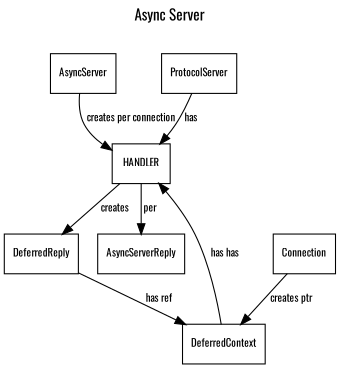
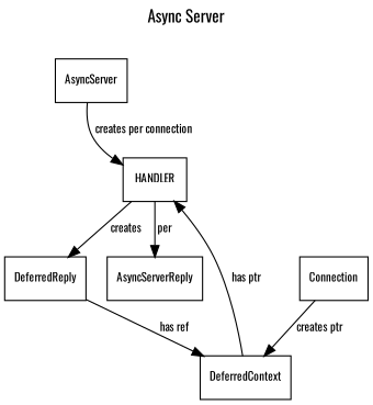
  digraph {
    fontname=Oswald
    label="Async Server"
    labelloc=top
    node [fontname=Oswald fontsize=10 shape=record]
    edge [fontname=Oswald fontsize=10 labelfontname=Helvetica labelfontsize=10]
    AsyncServer
    HANDLER
    Connection
    DeferredContext
-   ProtocolServer
    DeferredReply
    AsyncServerReply
    AsyncServer -> HANDLER [label=" creates per connection"]
    HANDLER -> DeferredReply [label=" creates"]
    HANDLER -> AsyncServerReply [label=" per"]
    Connection -> DeferredContext [label=" creates ptr"]
-   DeferredContext -> HANDLER [label=" has has"]
-   ProtocolServer -> HANDLER [label=" has"]
+   DeferredContext -> HANDLER [label=" has ptr"]
    DeferredReply -> DeferredContext [label=" has ref"]
  }
